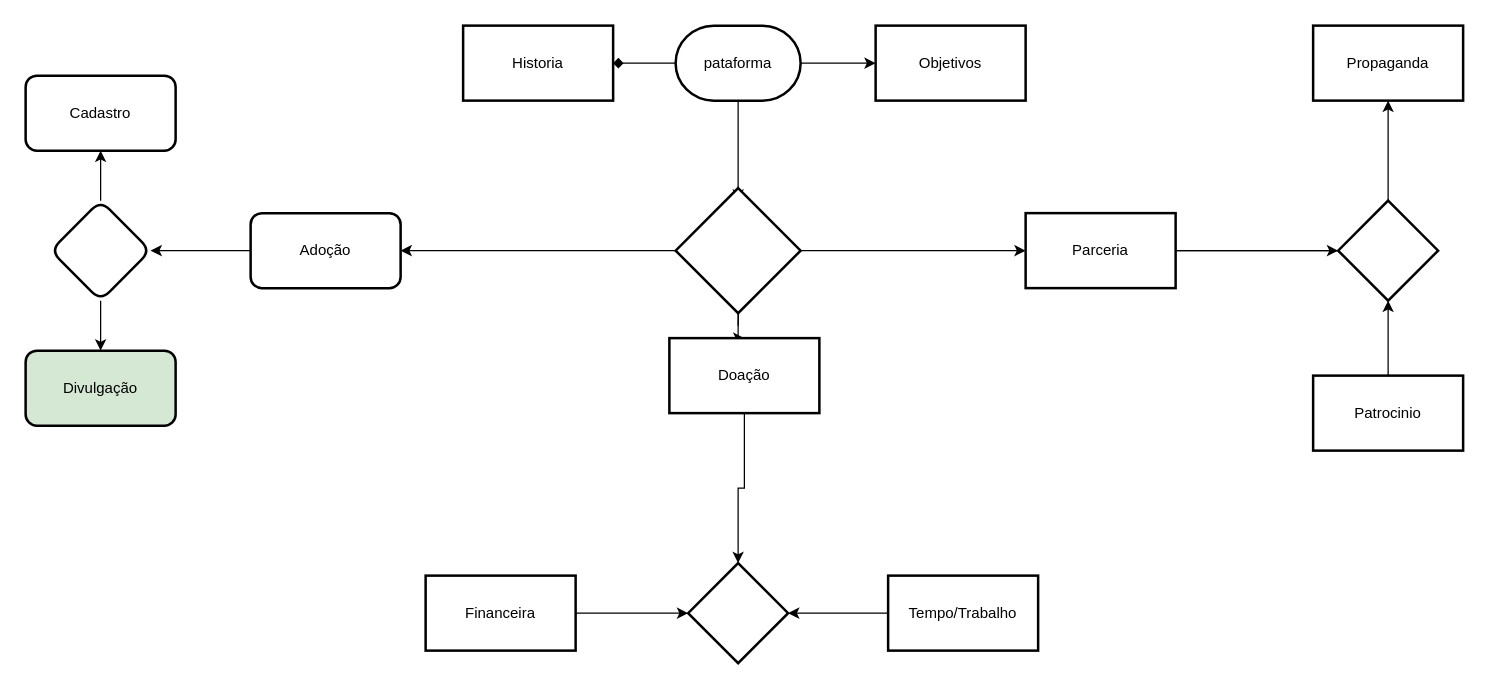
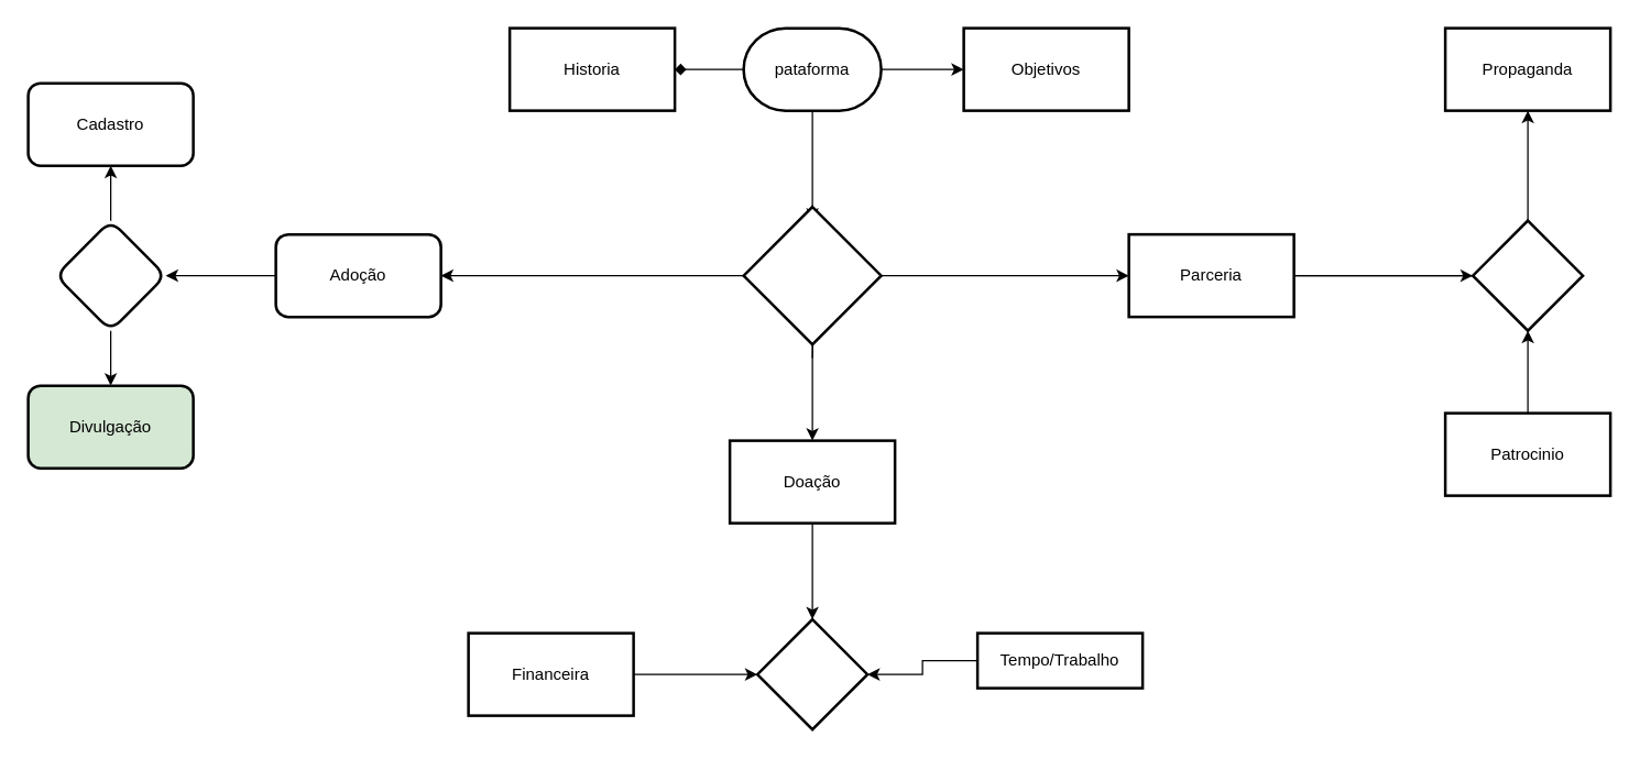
  <mxCell id="0" />
  <mxCell id="1" parent="0" />
  <mxCell id="2" value="" style="edgeStyle=orthogonalEdgeStyle;rounded=0;orthogonalLoop=1;jettySize=auto;html=1;" parent="1" source="5" edge="1"><mxGeometry relative="1" as="geometry"><mxPoint x="590" y="160" as="targetPoint" /></mxGeometry></mxCell>
  <mxCell id="3" value="" style="edgeStyle=orthogonalEdgeStyle;rounded=0;orthogonalLoop=1;jettySize=auto;html=1;" parent="1" source="5" target="7" edge="1"><mxGeometry relative="1" as="geometry" /></mxCell>
  <mxCell id="4" value="" style="edgeStyle=orthogonalEdgeStyle;rounded=0;orthogonalLoop=1;jettySize=auto;html=1;endArrow=diamond;" parent="1" source="5" target="8" edge="1"><mxGeometry relative="1" as="geometry" /></mxCell>
  <mxCell id="5" value="pataforma" style="strokeWidth=2;html=1;shape=mxgraph.flowchart.terminator;whiteSpace=wrap;" parent="1" vertex="1"><mxGeometry x="540" y="20" width="100" height="60" as="geometry" /></mxCell>
  <mxCell id="6" value="" style="edgeStyle=orthogonalEdgeStyle;rounded=0;orthogonalLoop=1;jettySize=auto;html=1;" parent="1" target="12" edge="1"><mxGeometry relative="1" as="geometry"><mxPoint x="590" y="260" as="sourcePoint" /></mxGeometry></mxCell>
  <mxCell id="7" value="Objetivos" style="whiteSpace=wrap;html=1;strokeWidth=2;" parent="1" vertex="1"><mxGeometry x="700" y="20" width="120" height="60" as="geometry" /></mxCell>
  <mxCell id="8" value="Historia" style="whiteSpace=wrap;html=1;strokeWidth=2;" parent="1" vertex="1"><mxGeometry x="370" y="20" width="120" height="60" as="geometry" /></mxCell>
  <mxCell id="9" value="" style="edgeStyle=orthogonalEdgeStyle;rounded=0;orthogonalLoop=1;jettySize=auto;html=1;" parent="1" source="12" target="14" edge="1"><mxGeometry relative="1" as="geometry" /></mxCell>
  <mxCell id="10" value="" style="edgeStyle=orthogonalEdgeStyle;rounded=0;orthogonalLoop=1;jettySize=auto;html=1;" parent="1" source="12" target="16" edge="1"><mxGeometry relative="1" as="geometry" /></mxCell>
  <mxCell id="11" value="" style="edgeStyle=orthogonalEdgeStyle;rounded=0;orthogonalLoop=1;jettySize=auto;html=1;" parent="1" source="12" target="19" edge="1"><mxGeometry relative="1" as="geometry" /></mxCell>
  <mxCell id="12" value="" style="strokeWidth=2;html=1;shape=mxgraph.flowchart.decision;whiteSpace=wrap;" parent="1" vertex="1"><mxGeometry x="540" y="150" width="100" height="100" as="geometry" /></mxCell>
  <mxCell id="13" value="" style="edgeStyle=orthogonalEdgeStyle;rounded=0;orthogonalLoop=1;jettySize=auto;html=1;" parent="1" source="14" target="22" edge="1"><mxGeometry relative="1" as="geometry" /></mxCell>
  <mxCell id="14" value="Adoção" style="rounded=1;whiteSpace=wrap;html=1;strokeWidth=2;" parent="1" vertex="1"><mxGeometry x="200" y="170" width="120" height="60" as="geometry" /></mxCell>
  <mxCell id="15" value="" style="edgeStyle=orthogonalEdgeStyle;rounded=0;orthogonalLoop=1;jettySize=auto;html=1;" parent="1" source="16" target="32" edge="1"><mxGeometry relative="1" as="geometry" /></mxCell>
- <mxCell id="16" value="Doação" style="whiteSpace=wrap;html=1;strokeWidth=2;" parent="1" vertex="1"><mxGeometry x="535" y="270" width="120" height="60" as="geometry" /></mxCell>
+ <mxCell id="16" value="Doação" style="whiteSpace=wrap;html=1;strokeWidth=2;" parent="1" vertex="1"><mxGeometry x="530" y="320" width="120" height="60" as="geometry" /></mxCell>
  <mxCell id="17" value="" style="edgeStyle=orthogonalEdgeStyle;rounded=0;orthogonalLoop=1;jettySize=auto;html=1;" parent="1" source="19" target="29" edge="1"><mxGeometry relative="1" as="geometry" /></mxCell>
  <mxCell id="18" value="" style="edgeStyle=orthogonalEdgeStyle;rounded=0;orthogonalLoop=1;jettySize=auto;html=1;" parent="1" source="19" target="33" edge="1"><mxGeometry relative="1" as="geometry" /></mxCell>
  <mxCell id="19" value="Parceria" style="whiteSpace=wrap;html=1;strokeWidth=2;" parent="1" vertex="1"><mxGeometry x="820" y="170" width="120" height="60" as="geometry" /></mxCell>
  <mxCell id="20" value="" style="edgeStyle=orthogonalEdgeStyle;rounded=0;orthogonalLoop=1;jettySize=auto;html=1;" parent="1" source="22" target="23" edge="1"><mxGeometry relative="1" as="geometry" /></mxCell>
  <mxCell id="21" value="" style="edgeStyle=orthogonalEdgeStyle;rounded=0;orthogonalLoop=1;jettySize=auto;html=1;" parent="1" source="22" target="24" edge="1"><mxGeometry relative="1" as="geometry" /></mxCell>
  <mxCell id="22" value="" style="rhombus;whiteSpace=wrap;html=1;rounded=1;strokeWidth=2;" parent="1" vertex="1"><mxGeometry x="40" y="160" width="80" height="80" as="geometry" /></mxCell>
  <mxCell id="23" value="Cadastro" style="whiteSpace=wrap;html=1;rounded=1;strokeWidth=2;" parent="1" vertex="1"><mxGeometry x="20" y="60" width="120" height="60" as="geometry" /></mxCell>
  <mxCell id="24" value="Divulgação" style="whiteSpace=wrap;html=1;rounded=1;strokeWidth=2;fillColor=#d5e8d4;" parent="1" vertex="1"><mxGeometry x="20" y="280" width="120" height="60" as="geometry" /></mxCell>
  <mxCell id="25" value="" style="edgeStyle=orthogonalEdgeStyle;rounded=0;orthogonalLoop=1;jettySize=auto;html=1;" parent="1" source="26" target="32" edge="1"><mxGeometry relative="1" as="geometry" /></mxCell>
  <mxCell id="26" value="Financeira" style="whiteSpace=wrap;html=1;strokeWidth=2;" parent="1" vertex="1"><mxGeometry x="340" y="460" width="120" height="60" as="geometry" /></mxCell>
  <mxCell id="27" value="" style="edgeStyle=orthogonalEdgeStyle;rounded=0;orthogonalLoop=1;jettySize=auto;html=1;" parent="1" source="28" target="32" edge="1"><mxGeometry relative="1" as="geometry" /></mxCell>
- <mxCell id="28" value="Tempo/Trabalho" style="whiteSpace=wrap;html=1;strokeWidth=2;" parent="1" vertex="1"><mxGeometry x="710" y="460" width="120" height="60" as="geometry" /></mxCell>
+ <mxCell id="28" value="Tempo/Trabalho" style="whiteSpace=wrap;html=1;strokeWidth=2;" parent="1" vertex="1"><mxGeometry x="710" y="460" width="120" height="40" as="geometry" /></mxCell>
  <mxCell id="29" value="Propaganda" style="whiteSpace=wrap;html=1;strokeWidth=2;" parent="1" vertex="1"><mxGeometry x="1050" y="20" width="120" height="60" as="geometry" /></mxCell>
  <mxCell id="30" value="" style="edgeStyle=orthogonalEdgeStyle;rounded=0;orthogonalLoop=1;jettySize=auto;html=1;" parent="1" source="31" target="33" edge="1"><mxGeometry relative="1" as="geometry" /></mxCell>
  <mxCell id="31" value="Patrocinio" style="whiteSpace=wrap;html=1;strokeWidth=2;" parent="1" vertex="1"><mxGeometry x="1050" y="300" width="120" height="60" as="geometry" /></mxCell>
  <mxCell id="32" value="" style="rhombus;whiteSpace=wrap;html=1;strokeWidth=2;" parent="1" vertex="1"><mxGeometry x="550" y="450" width="80" height="80" as="geometry" /></mxCell>
  <mxCell id="33" value="" style="rhombus;whiteSpace=wrap;html=1;strokeWidth=2;" parent="1" vertex="1"><mxGeometry x="1070" y="160" width="80" height="80" as="geometry" /></mxCell>
